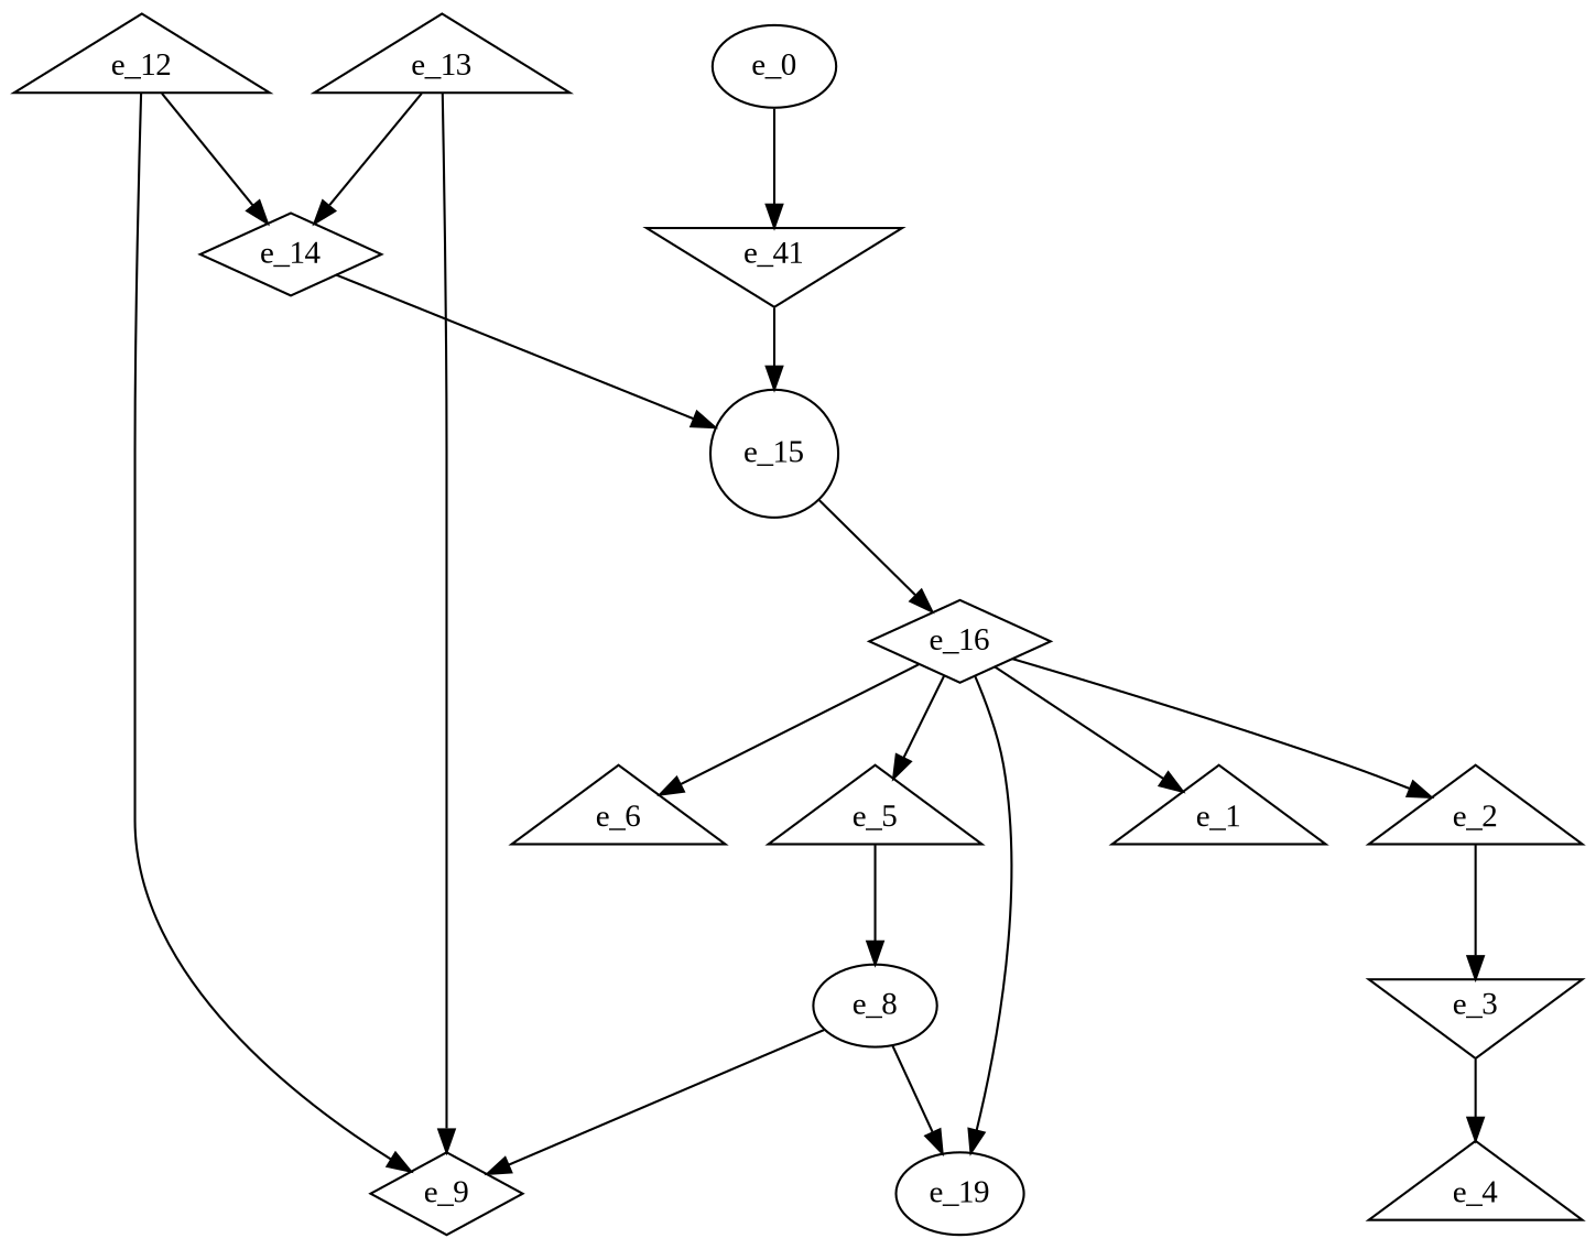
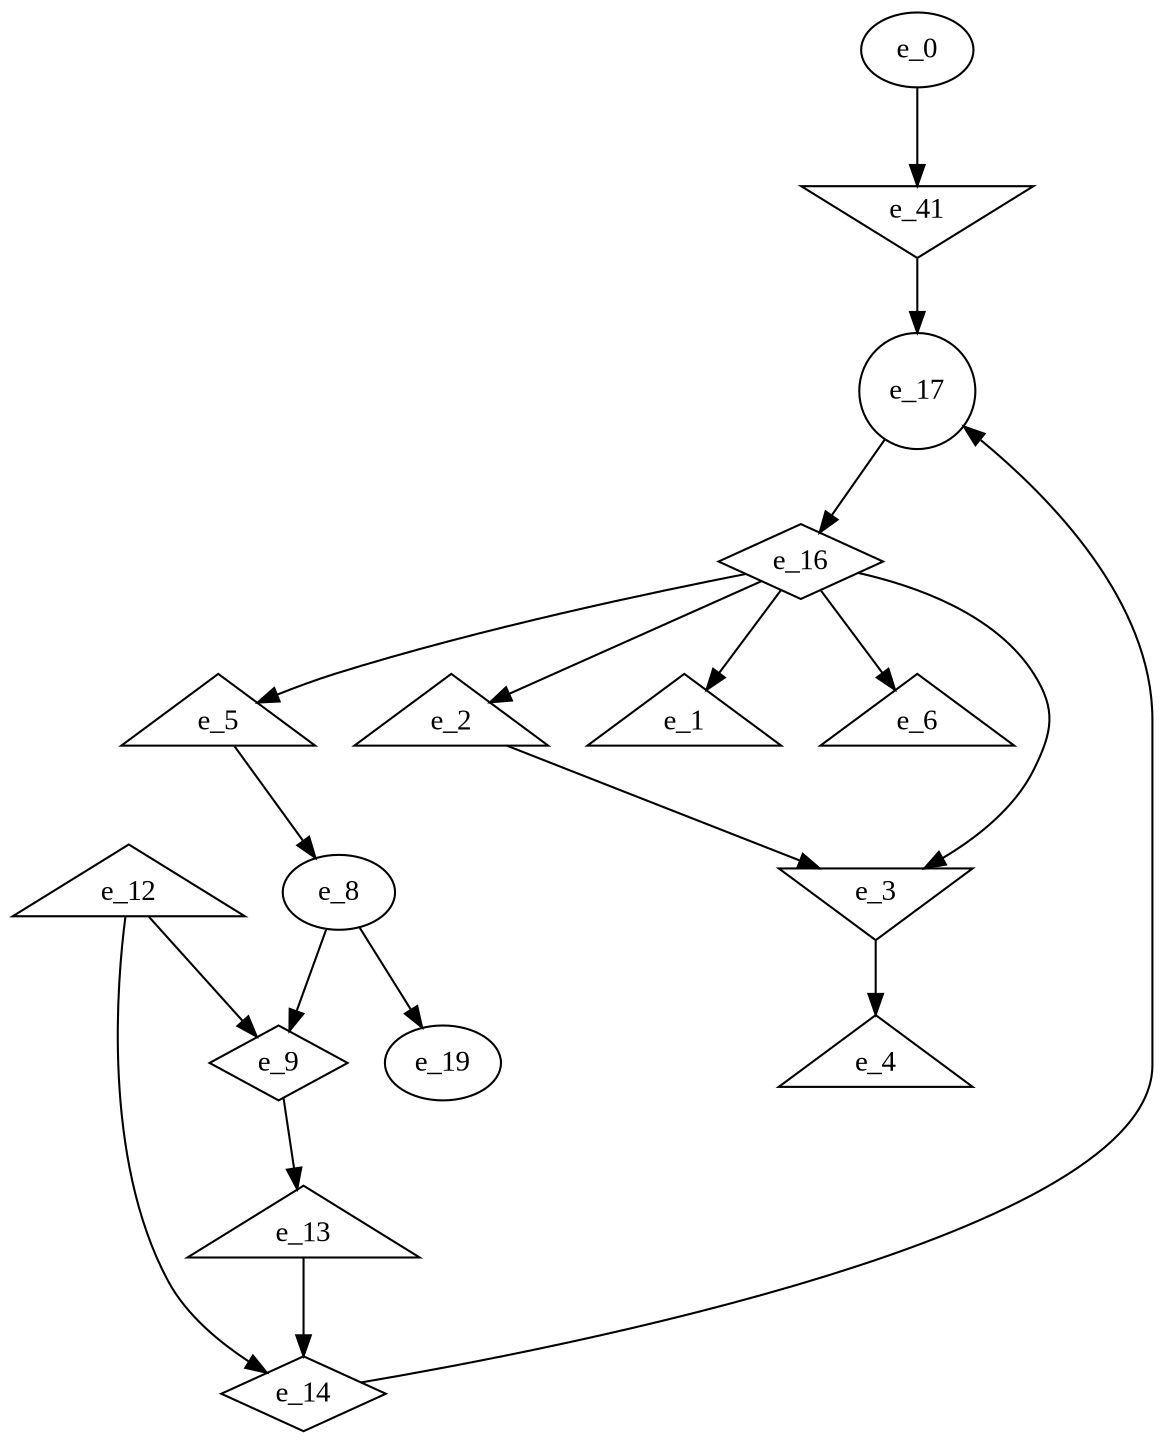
  digraph {
    fontname="Liberation Serif"
    node [fontname="Liberation Serif" shape=triangle]
    edge [fontname="Liberation Serif"]
    n1 [label=e_41 shape=invtriangle]
-   e_15 [shape=circle]
+   e_15 [shape=circle label=e_17]
    e_0 [shape=""]
    e_3 [shape=invtriangle]
    e_2
    e_4
    e_8 [shape=ellipse]
    e_5
    e_9 [shape=diamond]
    n10 [label=e_19 shape=""]
    e_13
    e_12
    e_14 [shape=diamond]
    e_16 [shape=diamond]
    e_1
    e_6
    n1 -> e_15
    e_15 -> e_16
    e_0 -> n1
    e_3 -> e_4
    e_2 -> e_3
    e_8 -> e_9
    e_8 -> n10
    e_5 -> e_8
-   e_13 -> e_9
+   e_9 -> e_13
    e_13 -> e_14
    e_12 -> e_9
    e_12 -> e_14
    e_14 -> e_15
-   e_16 -> n10
+   e_16 -> e_3
    e_16 -> e_2
    e_16 -> e_5
    e_16 -> e_1
    e_16 -> e_6
  }
